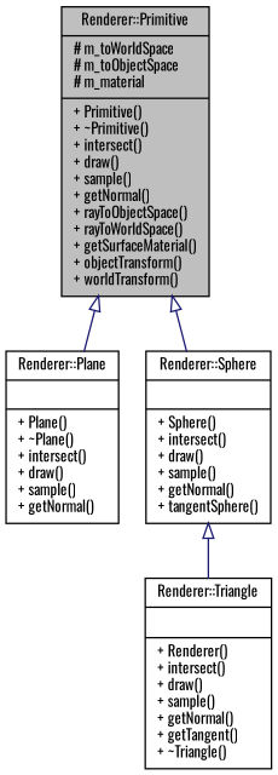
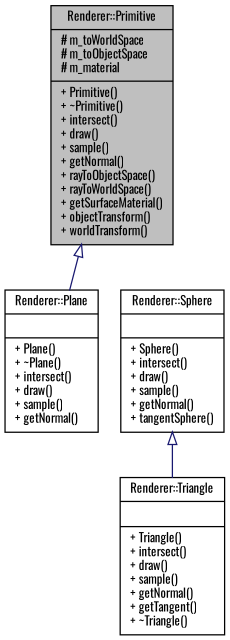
  digraph {
    fontname=Oswald
    node [color=black fillcolor=white fontname=Oswald fontsize=10 shape=record style=filled]
    edge [arrowtail=onormal color=midnightblue dir=back fontname=Oswald fontsize=10 labelfontname=FreeSans labelfontsize=10 style=solid]
    n1 [fillcolor=grey75 fontcolor=black height=0.2 label="{Renderer::Primitive\n|# m_toWorldSpace\l# m_toObjectSpace\l# m_material\l|+ Primitive()\l+ ~Primitive()\l+ intersect()\l+ draw()\l+ sample()\l+ getNormal()\l+ rayToObjectSpace()\l+ rayToWorldSpace()\l+ getSurfaceMaterial()\l+ objectTransform()\l+ worldTransform()\l}" width=0.4]
    n2 [height=0.2 label="{Renderer::Plane\n||+ Plane()\l+ ~Plane()\l+ intersect()\l+ draw()\l+ sample()\l+ getNormal()\l}" width=0.4]
    n3 [height=0.2 label="{Renderer::Sphere\n||+ Sphere()\l+ intersect()\l+ draw()\l+ sample()\l+ getNormal()\l+ tangentSphere()\l}" width=0.4]
-   n4 [height=0.2 label="{Renderer::Triangle\n||+ Renderer()\l+ intersect()\l+ draw()\l+ sample()\l+ getNormal()\l+ getTangent()\l+ ~Triangle()\l}" width=0.4]
+   n4 [height=0.2 label="{Renderer::Triangle\n||+ Triangle()\l+ intersect()\l+ draw()\l+ sample()\l+ getNormal()\l+ getTangent()\l+ ~Triangle()\l}" width=0.4]
    n1 -> n2
-   n1 -> n3
    n3 -> n4
  }
